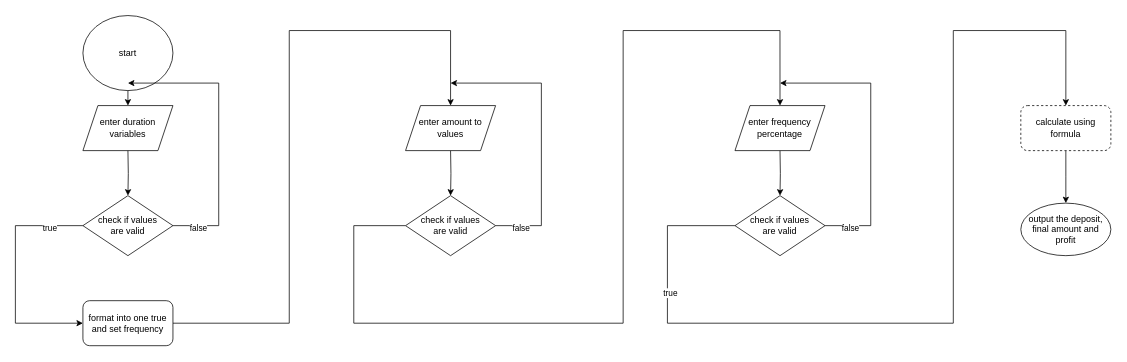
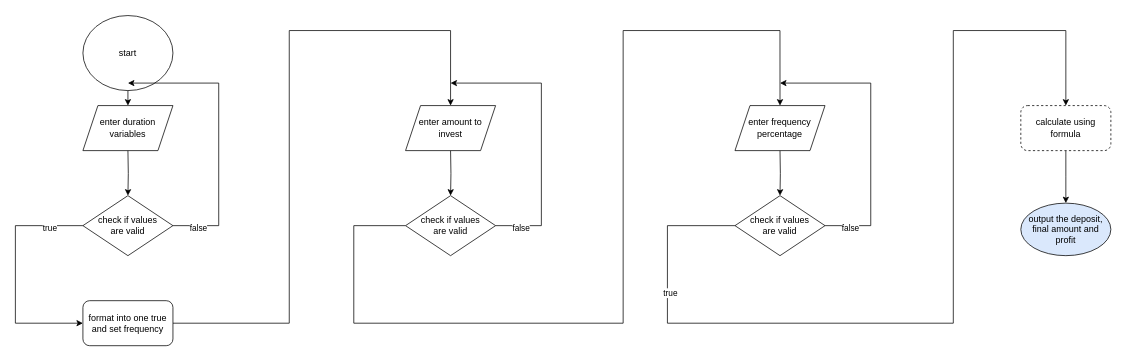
  <mxCell id="0" />
  <mxCell id="1" parent="0" />
  <mxCell id="2" style="edgeStyle=orthogonalEdgeStyle;rounded=0;orthogonalLoop=1;jettySize=auto;html=1;entryX=0.5;entryY=0;entryDx=0;entryDy=0;" parent="1" source="3" edge="1"><mxGeometry relative="1" as="geometry"><mxPoint x="170" y="140" as="targetPoint" /></mxGeometry></mxCell>
  <mxCell id="3" value="&lt;div&gt;start&lt;/div&gt;" style="ellipse;whiteSpace=wrap;html=1;" parent="1" vertex="1"><mxGeometry x="110" y="20" width="120" height="100" as="geometry" /></mxCell>
  <mxCell id="4" style="edgeStyle=orthogonalEdgeStyle;rounded=0;orthogonalLoop=1;jettySize=auto;html=1;entryX=0.5;entryY=0;entryDx=0;entryDy=0;" parent="1" target="9" edge="1"><mxGeometry relative="1" as="geometry"><mxPoint x="170" y="200" as="sourcePoint" /></mxGeometry></mxCell>
  <mxCell id="5" style="edgeStyle=orthogonalEdgeStyle;rounded=0;orthogonalLoop=1;jettySize=auto;html=1;" parent="1" source="9" edge="1"><mxGeometry relative="1" as="geometry"><mxPoint x="170" y="110" as="targetPoint" /><Array as="points"><mxPoint x="291" y="300" /></Array></mxGeometry></mxCell>
  <mxCell id="6" value="&lt;div&gt;false&lt;/div&gt;" style="edgeLabel;html=1;align=center;verticalAlign=middle;resizable=0;points=[];" parent="5" vertex="1" connectable="0"><mxGeometry x="-0.823" y="-2" relative="1" as="geometry"><mxPoint as="offset" /></mxGeometry></mxCell>
  <mxCell id="7" style="edgeStyle=orthogonalEdgeStyle;rounded=0;orthogonalLoop=1;jettySize=auto;html=1;entryX=0;entryY=0.5;entryDx=0;entryDy=0;exitX=0;exitY=0.5;exitDx=0;exitDy=0;" parent="1" source="9" target="11" edge="1"><mxGeometry relative="1" as="geometry"><Array as="points"><mxPoint x="20" y="300" /><mxPoint x="20" y="430" /></Array></mxGeometry></mxCell>
  <mxCell id="8" value="&lt;div&gt;true&lt;/div&gt;" style="edgeLabel;html=1;align=center;verticalAlign=middle;resizable=0;points=[];" parent="7" vertex="1" connectable="0"><mxGeometry x="-0.71" y="3" relative="1" as="geometry"><mxPoint as="offset" /></mxGeometry></mxCell>
  <mxCell id="9" value="&lt;div&gt;check if values&lt;/div&gt;&lt;div&gt;are valid&lt;/div&gt;" style="rhombus;whiteSpace=wrap;html=1;" parent="1" vertex="1"><mxGeometry x="110" y="260" width="120" height="80" as="geometry" /></mxCell>
  <mxCell id="10" style="edgeStyle=orthogonalEdgeStyle;rounded=0;orthogonalLoop=1;jettySize=auto;html=1;entryX=0.5;entryY=0;entryDx=0;entryDy=0;" parent="1" source="11" edge="1"><mxGeometry relative="1" as="geometry"><Array as="points"><mxPoint x="385" y="430" /><mxPoint x="385" y="40" /><mxPoint x="600" y="40" /></Array><mxPoint x="600" y="140" as="targetPoint" /></mxGeometry></mxCell>
  <mxCell id="11" value="format into one true and set frequency" style="rounded=1;whiteSpace=wrap;html=1;" parent="1" vertex="1"><mxGeometry x="110" y="400" width="120" height="60" as="geometry" /></mxCell>
  <mxCell id="12" style="edgeStyle=orthogonalEdgeStyle;rounded=0;orthogonalLoop=1;jettySize=auto;html=1;entryX=0.5;entryY=0;entryDx=0;entryDy=0;" parent="1" target="16" edge="1"><mxGeometry relative="1" as="geometry"><mxPoint x="600" y="200" as="sourcePoint" /></mxGeometry></mxCell>
  <mxCell id="13" style="edgeStyle=orthogonalEdgeStyle;rounded=0;orthogonalLoop=1;jettySize=auto;html=1;" parent="1" source="16" edge="1"><mxGeometry relative="1" as="geometry"><mxPoint x="600" y="110" as="targetPoint" /><Array as="points"><mxPoint x="721" y="300" /></Array></mxGeometry></mxCell>
  <mxCell id="14" value="&lt;div&gt;false&lt;/div&gt;" style="edgeLabel;html=1;align=center;verticalAlign=middle;resizable=0;points=[];" parent="13" vertex="1" connectable="0"><mxGeometry x="-0.823" y="-2" relative="1" as="geometry"><mxPoint as="offset" /></mxGeometry></mxCell>
  <mxCell id="15" style="edgeStyle=orthogonalEdgeStyle;rounded=0;orthogonalLoop=1;jettySize=auto;html=1;entryX=0.5;entryY=0;entryDx=0;entryDy=0;" parent="1" source="16" edge="1"><mxGeometry relative="1" as="geometry"><mxPoint x="1039.04" y="140" as="targetPoint" /><Array as="points"><mxPoint x="471" y="300" /><mxPoint x="471" y="430" /><mxPoint x="830" y="430" /><mxPoint x="830" y="40" /><mxPoint x="1039" y="40" /></Array></mxGeometry></mxCell>
  <mxCell id="16" value="&lt;div&gt;check if values&lt;/div&gt;&lt;div&gt;are valid&lt;/div&gt;" style="rhombus;whiteSpace=wrap;html=1;" parent="1" vertex="1"><mxGeometry x="540" y="260" width="120" height="80" as="geometry" /></mxCell>
  <mxCell id="17" style="edgeStyle=orthogonalEdgeStyle;rounded=0;orthogonalLoop=1;jettySize=auto;html=1;entryX=0.5;entryY=0;entryDx=0;entryDy=0;" parent="1" target="22" edge="1"><mxGeometry relative="1" as="geometry"><mxPoint x="1039.04" y="200" as="sourcePoint" /></mxGeometry></mxCell>
  <mxCell id="18" style="edgeStyle=orthogonalEdgeStyle;rounded=0;orthogonalLoop=1;jettySize=auto;html=1;" parent="1" source="22" edge="1"><mxGeometry relative="1" as="geometry"><mxPoint x="1039.04" y="110" as="targetPoint" /><Array as="points"><mxPoint x="1160.04" y="300" /></Array></mxGeometry></mxCell>
  <mxCell id="19" value="&lt;div&gt;false&lt;/div&gt;" style="edgeLabel;html=1;align=center;verticalAlign=middle;resizable=0;points=[];" parent="18" vertex="1" connectable="0"><mxGeometry x="-0.823" y="-2" relative="1" as="geometry"><mxPoint as="offset" /></mxGeometry></mxCell>
  <mxCell id="20" style="edgeStyle=orthogonalEdgeStyle;rounded=0;orthogonalLoop=1;jettySize=auto;html=1;exitX=0;exitY=0.5;exitDx=0;exitDy=0;entryX=0.5;entryY=0;entryDx=0;entryDy=0;" parent="1" source="22" target="24" edge="1"><mxGeometry relative="1" as="geometry"><Array as="points"><mxPoint x="889" y="300" /><mxPoint x="889" y="430" /><mxPoint x="1270" y="430" /><mxPoint x="1270" y="40" /><mxPoint x="1420" y="40" /></Array><mxPoint x="1310" y="60" as="targetPoint" /></mxGeometry></mxCell>
  <mxCell id="21" value="&lt;div&gt;true&lt;/div&gt;" style="edgeLabel;html=1;align=center;verticalAlign=middle;resizable=0;points=[];" parent="20" vertex="1" connectable="0"><mxGeometry x="-0.71" y="3" relative="1" as="geometry"><mxPoint as="offset" /></mxGeometry></mxCell>
  <mxCell id="22" value="&lt;div&gt;check if values&lt;/div&gt;&lt;div&gt;are valid&lt;/div&gt;" style="rhombus;whiteSpace=wrap;html=1;" parent="1" vertex="1"><mxGeometry x="979.04" y="260" width="120" height="80" as="geometry" /></mxCell>
  <mxCell id="23" style="edgeStyle=orthogonalEdgeStyle;rounded=0;orthogonalLoop=1;jettySize=auto;html=1;entryX=0.5;entryY=0;entryDx=0;entryDy=0;" parent="1" source="24" edge="1"><mxGeometry relative="1" as="geometry"><mxPoint x="1420" y="270" as="targetPoint" /></mxGeometry></mxCell>
  <mxCell id="24" value="calculate using formula" style="rounded=1;whiteSpace=wrap;html=1;dashed=1;" parent="1" vertex="1"><mxGeometry x="1360" y="140" width="120" height="60" as="geometry" /></mxCell>
- <mxCell id="25" value="output the deposit, final amount and profit" style="ellipse;whiteSpace=wrap;html=1;" parent="1" vertex="1"><mxGeometry x="1360" y="270" width="120" height="70" as="geometry" /></mxCell>
+ <mxCell id="25" value="output the deposit, final amount and profit" style="ellipse;whiteSpace=wrap;html=1;fillColor=#dae8fc;" parent="1" vertex="1"><mxGeometry x="1360" y="270" width="120" height="70" as="geometry" /></mxCell>
  <mxCell id="26" value="enter duration variables" style="shape=parallelogram;perimeter=parallelogramPerimeter;whiteSpace=wrap;html=1;fixedSize=1;" vertex="1" parent="1"><mxGeometry x="110" y="140" width="120" height="60" as="geometry" /></mxCell>
- <mxCell id="27" value="enter amount to values" style="shape=parallelogram;perimeter=parallelogramPerimeter;whiteSpace=wrap;html=1;fixedSize=1;" vertex="1" parent="1"><mxGeometry x="540" y="140" width="120" height="60" as="geometry" /></mxCell>
+ <mxCell id="27" value="enter amount to invest" style="shape=parallelogram;perimeter=parallelogramPerimeter;whiteSpace=wrap;html=1;fixedSize=1;" vertex="1" parent="1"><mxGeometry x="540" y="140" width="120" height="60" as="geometry" /></mxCell>
  <mxCell id="28" value="enter frequency percentage" style="shape=parallelogram;perimeter=parallelogramPerimeter;whiteSpace=wrap;html=1;fixedSize=1;" vertex="1" parent="1"><mxGeometry x="979.04" y="140" width="120" height="60" as="geometry" /></mxCell>
